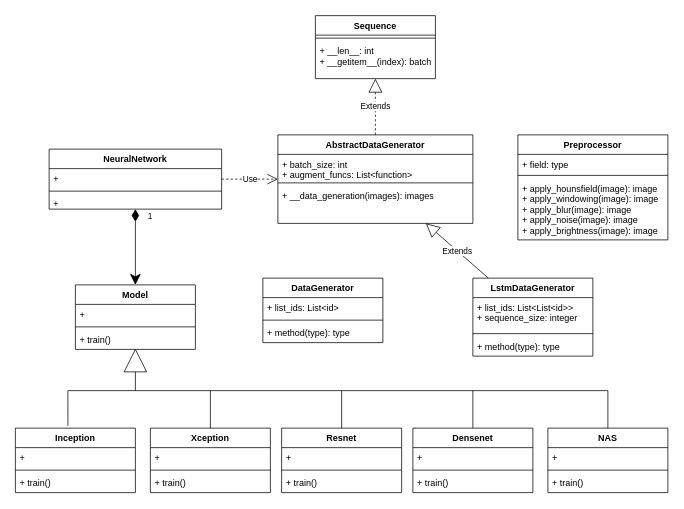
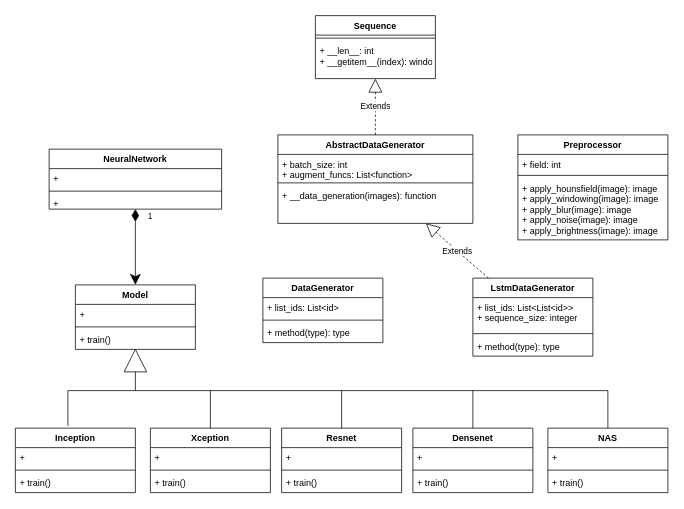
  <mxCell id="0" />
  <mxCell id="1" parent="0" />
  <mxCell id="2" value="Preprocessor" style="swimlane;fontStyle=1;align=center;verticalAlign=top;childLayout=stackLayout;horizontal=1;startSize=26;horizontalStack=0;resizeParent=1;resizeParentMax=0;resizeLast=0;collapsible=1;marginBottom=0;" vertex="1" parent="1"><mxGeometry x="690" y="179" width="200" height="140" as="geometry" /></mxCell>
- <mxCell id="3" value="+ field: type" style="text;strokeColor=none;fillColor=none;align=left;verticalAlign=top;spacingLeft=4;spacingRight=4;overflow=hidden;rotatable=0;points=[[0,0.5],[1,0.5]];portConstraint=eastwest;" vertex="1" parent="2"><mxGeometry y="26" width="200" height="24" as="geometry" /></mxCell>
+ <mxCell id="3" value="+ field: int" style="text;strokeColor=none;fillColor=none;align=left;verticalAlign=top;spacingLeft=4;spacingRight=4;overflow=hidden;rotatable=0;points=[[0,0.5],[1,0.5]];portConstraint=eastwest;" vertex="1" parent="2"><mxGeometry y="26" width="200" height="24" as="geometry" /></mxCell>
  <mxCell id="4" value="" style="line;strokeWidth=1;fillColor=none;align=left;verticalAlign=middle;spacingTop=-1;spacingLeft=3;spacingRight=3;rotatable=0;labelPosition=right;points=[];portConstraint=eastwest;" vertex="1" parent="2"><mxGeometry y="50" width="200" height="8" as="geometry" /></mxCell>
  <mxCell id="5" value="+ apply_hounsfield(image): image&#10;+ apply_windowing(image): image&#10;+ apply_blur(image): image&#10;+ apply_noise(image): image&#10;+ apply_brightness(image): image&#10;" style="text;strokeColor=none;fillColor=none;align=left;verticalAlign=top;spacingLeft=4;spacingRight=4;overflow=hidden;rotatable=0;points=[[0,0.5],[1,0.5]];portConstraint=eastwest;" vertex="1" parent="2"><mxGeometry y="58" width="200" height="82" as="geometry" /></mxCell>
  <mxCell id="6" value="DataGenerator" style="swimlane;fontStyle=1;align=center;verticalAlign=top;childLayout=stackLayout;horizontal=1;startSize=26;horizontalStack=0;resizeParent=1;resizeParentMax=0;resizeLast=0;collapsible=1;marginBottom=0;" vertex="1" parent="1"><mxGeometry x="350" y="370" width="160" height="86" as="geometry" /></mxCell>
  <mxCell id="7" value="+ list_ids: List&lt;id&gt;" style="text;strokeColor=none;fillColor=none;align=left;verticalAlign=top;spacingLeft=4;spacingRight=4;overflow=hidden;rotatable=0;points=[[0,0.5],[1,0.5]];portConstraint=eastwest;" vertex="1" parent="6"><mxGeometry y="26" width="160" height="26" as="geometry" /></mxCell>
  <mxCell id="8" value="" style="line;strokeWidth=1;fillColor=none;align=left;verticalAlign=middle;spacingTop=-1;spacingLeft=3;spacingRight=3;rotatable=0;labelPosition=right;points=[];portConstraint=eastwest;" vertex="1" parent="6"><mxGeometry y="52" width="160" height="8" as="geometry" /></mxCell>
  <mxCell id="9" value="+ method(type): type" style="text;strokeColor=none;fillColor=none;align=left;verticalAlign=top;spacingLeft=4;spacingRight=4;overflow=hidden;rotatable=0;points=[[0,0.5],[1,0.5]];portConstraint=eastwest;" vertex="1" parent="6"><mxGeometry y="60" width="160" height="26" as="geometry" /></mxCell>
  <mxCell id="10" value="LstmDataGenerator" style="swimlane;fontStyle=1;align=center;verticalAlign=top;childLayout=stackLayout;horizontal=1;startSize=26;horizontalStack=0;resizeParent=1;resizeParentMax=0;resizeLast=0;collapsible=1;marginBottom=0;" vertex="1" parent="1"><mxGeometry x="630" y="370" width="160" height="104" as="geometry" /></mxCell>
  <mxCell id="11" value="+ list_ids: List&lt;List&lt;id&gt;&gt;&#10;+ sequence_size: integer" style="text;strokeColor=none;fillColor=none;align=left;verticalAlign=top;spacingLeft=4;spacingRight=4;overflow=hidden;rotatable=0;points=[[0,0.5],[1,0.5]];portConstraint=eastwest;" vertex="1" parent="10"><mxGeometry y="26" width="160" height="44" as="geometry" /></mxCell>
  <mxCell id="12" value="" style="line;strokeWidth=1;fillColor=none;align=left;verticalAlign=middle;spacingTop=-1;spacingLeft=3;spacingRight=3;rotatable=0;labelPosition=right;points=[];portConstraint=eastwest;" vertex="1" parent="10"><mxGeometry y="70" width="160" height="8" as="geometry" /></mxCell>
  <mxCell id="13" value="+ method(type): type" style="text;strokeColor=none;fillColor=none;align=left;verticalAlign=top;spacingLeft=4;spacingRight=4;overflow=hidden;rotatable=0;points=[[0,0.5],[1,0.5]];portConstraint=eastwest;" vertex="1" parent="10"><mxGeometry y="78" width="160" height="26" as="geometry" /></mxCell>
- <mxCell id="14" value="Extends" style="endArrow=block;endSize=16;endFill=0;html=1;" edge="1" parent="1" source="10" target="19"><mxGeometry width="160" relative="1" as="geometry"><mxPoint x="100" y="360" as="sourcePoint" /><mxPoint x="264.424" y="292" as="targetPoint" /></mxGeometry></mxCell>
+ <mxCell id="14" value="Extends" style="endArrow=block;endSize=16;endFill=0;html=1;dashed=1;" edge="1" parent="1" source="10" target="19"><mxGeometry width="160" relative="1" as="geometry"><mxPoint x="100" y="360" as="sourcePoint" /><mxPoint x="264.424" y="292" as="targetPoint" /></mxGeometry></mxCell>
  <mxCell id="15" value="Sequence" style="swimlane;fontStyle=1;align=center;verticalAlign=top;childLayout=stackLayout;horizontal=1;startSize=26;horizontalStack=0;resizeParent=1;resizeParentMax=0;resizeLast=0;collapsible=1;marginBottom=0;" vertex="1" parent="1"><mxGeometry x="420" y="20" width="160" height="84" as="geometry" /></mxCell>
  <mxCell id="16" value="" style="line;strokeWidth=1;fillColor=none;align=left;verticalAlign=middle;spacingTop=-1;spacingLeft=3;spacingRight=3;rotatable=0;labelPosition=right;points=[];portConstraint=eastwest;" vertex="1" parent="15"><mxGeometry y="26" width="160" height="8" as="geometry" /></mxCell>
- <mxCell id="17" value="+ __len__: int&#10;+ __getitem__(index): batch" style="text;strokeColor=none;fillColor=none;align=left;verticalAlign=top;spacingLeft=4;spacingRight=4;overflow=hidden;rotatable=0;points=[[0,0.5],[1,0.5]];portConstraint=eastwest;" vertex="1" parent="15"><mxGeometry y="34" width="160" height="50" as="geometry" /></mxCell>
+ <mxCell id="17" value="+ __len__: int&#10;+ __getitem__(index): windowing" style="text;strokeColor=none;fillColor=none;align=left;verticalAlign=top;spacingLeft=4;spacingRight=4;overflow=hidden;rotatable=0;points=[[0,0.5],[1,0.5]];portConstraint=eastwest;" vertex="1" parent="15"><mxGeometry y="34" width="160" height="50" as="geometry" /></mxCell>
  <mxCell id="18" value="Extends" style="endArrow=block;endSize=16;endFill=0;html=1;dashed=1;" edge="1" parent="1" source="19" target="15"><mxGeometry width="160" relative="1" as="geometry"><mxPoint x="233.352" y="213" as="sourcePoint" /><mxPoint x="260" y="430" as="targetPoint" /></mxGeometry></mxCell>
  <mxCell id="19" value="AbstractDataGenerator" style="swimlane;fontStyle=1;align=center;verticalAlign=top;childLayout=stackLayout;horizontal=1;startSize=26;horizontalStack=0;resizeParent=1;resizeParentMax=0;resizeLast=0;collapsible=1;marginBottom=0;" vertex="1" parent="1"><mxGeometry x="370" y="179" width="260" height="118" as="geometry" /></mxCell>
  <mxCell id="20" value="+ batch_size: int&#10;+ augment_funcs: List&lt;function&gt;" style="text;strokeColor=none;fillColor=none;align=left;verticalAlign=top;spacingLeft=4;spacingRight=4;overflow=hidden;rotatable=0;points=[[0,0.5],[1,0.5]];portConstraint=eastwest;" vertex="1" parent="19"><mxGeometry y="26" width="260" height="34" as="geometry" /></mxCell>
  <mxCell id="21" value="" style="line;strokeWidth=1;fillColor=none;align=left;verticalAlign=middle;spacingTop=-1;spacingLeft=3;spacingRight=3;rotatable=0;labelPosition=right;points=[];portConstraint=eastwest;" vertex="1" parent="19"><mxGeometry y="60" width="260" height="8" as="geometry" /></mxCell>
- <mxCell id="22" value="+ __data_generation(images): images" style="text;strokeColor=none;fillColor=none;align=left;verticalAlign=top;spacingLeft=4;spacingRight=4;overflow=hidden;rotatable=0;points=[[0,0.5],[1,0.5]];portConstraint=eastwest;" vertex="1" parent="19"><mxGeometry y="68" width="260" height="50" as="geometry" /></mxCell>
+ <mxCell id="22" value="+ __data_generation(images): function" style="text;strokeColor=none;fillColor=none;align=left;verticalAlign=top;spacingLeft=4;spacingRight=4;overflow=hidden;rotatable=0;points=[[0,0.5],[1,0.5]];portConstraint=eastwest;" vertex="1" parent="19"><mxGeometry y="68" width="260" height="50" as="geometry" /></mxCell>
  <mxCell id="23" value="NeuralNetwork" style="swimlane;fontStyle=1;align=center;verticalAlign=top;childLayout=stackLayout;horizontal=1;startSize=26;horizontalStack=0;resizeParent=1;resizeParentMax=0;resizeLast=0;collapsible=1;marginBottom=0;" vertex="1" parent="1"><mxGeometry x="65" y="198" width="230" height="80" as="geometry" /></mxCell>
  <mxCell id="24" value="+" style="text;strokeColor=none;fillColor=none;align=left;verticalAlign=top;spacingLeft=4;spacingRight=4;overflow=hidden;rotatable=0;points=[[0,0.5],[1,0.5]];portConstraint=eastwest;" vertex="1" parent="23"><mxGeometry y="26" width="230" height="26" as="geometry" /></mxCell>
  <mxCell id="25" value="" style="line;strokeWidth=1;fillColor=none;align=left;verticalAlign=middle;spacingTop=-1;spacingLeft=3;spacingRight=3;rotatable=0;labelPosition=right;points=[];portConstraint=eastwest;" vertex="1" parent="23"><mxGeometry y="52" width="230" height="8" as="geometry" /></mxCell>
  <mxCell id="26" value="+" style="text;strokeColor=none;fillColor=none;align=left;verticalAlign=top;spacingLeft=4;spacingRight=4;overflow=hidden;rotatable=0;points=[[0,0.5],[1,0.5]];portConstraint=eastwest;" vertex="1" parent="23"><mxGeometry y="60" width="230" height="20" as="geometry" /></mxCell>
  <mxCell id="27" value="Model" style="swimlane;fontStyle=1;align=center;verticalAlign=top;childLayout=stackLayout;horizontal=1;startSize=26;horizontalStack=0;resizeParent=1;resizeParentMax=0;resizeLast=0;collapsible=1;marginBottom=0;" vertex="1" parent="1"><mxGeometry x="100" y="379" width="160" height="86" as="geometry" /></mxCell>
  <mxCell id="28" value="+ " style="text;strokeColor=none;fillColor=none;align=left;verticalAlign=top;spacingLeft=4;spacingRight=4;overflow=hidden;rotatable=0;points=[[0,0.5],[1,0.5]];portConstraint=eastwest;" vertex="1" parent="27"><mxGeometry y="26" width="160" height="26" as="geometry" /></mxCell>
  <mxCell id="29" value="" style="line;strokeWidth=1;fillColor=none;align=left;verticalAlign=middle;spacingTop=-1;spacingLeft=3;spacingRight=3;rotatable=0;labelPosition=right;points=[];portConstraint=eastwest;" vertex="1" parent="27"><mxGeometry y="52" width="160" height="8" as="geometry" /></mxCell>
  <mxCell id="30" value="+ train()" style="text;strokeColor=none;fillColor=none;align=left;verticalAlign=top;spacingLeft=4;spacingRight=4;overflow=hidden;rotatable=0;points=[[0,0.5],[1,0.5]];portConstraint=eastwest;" vertex="1" parent="27"><mxGeometry y="60" width="160" height="26" as="geometry" /></mxCell>
  <mxCell id="31" value="1" style="endArrow=classic;html=1;endSize=12;startArrow=diamondThin;startSize=14;startFill=1;edgeStyle=orthogonalEdgeStyle;align=left;verticalAlign=bottom;" edge="1" parent="1" source="23" target="27"><mxGeometry x="-0.65" y="15" relative="1" as="geometry"><mxPoint x="100" y="520" as="sourcePoint" /><mxPoint x="260" y="520" as="targetPoint" /><mxPoint as="offset" /></mxGeometry></mxCell>
  <mxCell id="32" value="Inception" style="swimlane;fontStyle=1;align=center;verticalAlign=top;childLayout=stackLayout;horizontal=1;startSize=26;horizontalStack=0;resizeParent=1;resizeParentMax=0;resizeLast=0;collapsible=1;marginBottom=0;" vertex="1" parent="1"><mxGeometry x="20" y="570" width="160" height="86" as="geometry" /></mxCell>
  <mxCell id="33" value="+" style="text;strokeColor=none;fillColor=none;align=left;verticalAlign=top;spacingLeft=4;spacingRight=4;overflow=hidden;rotatable=0;points=[[0,0.5],[1,0.5]];portConstraint=eastwest;" vertex="1" parent="32"><mxGeometry y="26" width="160" height="26" as="geometry" /></mxCell>
  <mxCell id="34" value="" style="line;strokeWidth=1;fillColor=none;align=left;verticalAlign=middle;spacingTop=-1;spacingLeft=3;spacingRight=3;rotatable=0;labelPosition=right;points=[];portConstraint=eastwest;" vertex="1" parent="32"><mxGeometry y="52" width="160" height="8" as="geometry" /></mxCell>
  <mxCell id="35" value="+ train()" style="text;strokeColor=none;fillColor=none;align=left;verticalAlign=top;spacingLeft=4;spacingRight=4;overflow=hidden;rotatable=0;points=[[0,0.5],[1,0.5]];portConstraint=eastwest;" vertex="1" parent="32"><mxGeometry y="60" width="160" height="26" as="geometry" /></mxCell>
  <mxCell id="36" value="Xception" style="swimlane;fontStyle=1;align=center;verticalAlign=top;childLayout=stackLayout;horizontal=1;startSize=26;horizontalStack=0;resizeParent=1;resizeParentMax=0;resizeLast=0;collapsible=1;marginBottom=0;" vertex="1" parent="1"><mxGeometry x="200" y="570" width="160" height="86" as="geometry" /></mxCell>
  <mxCell id="37" value="+" style="text;strokeColor=none;fillColor=none;align=left;verticalAlign=top;spacingLeft=4;spacingRight=4;overflow=hidden;rotatable=0;points=[[0,0.5],[1,0.5]];portConstraint=eastwest;" vertex="1" parent="36"><mxGeometry y="26" width="160" height="26" as="geometry" /></mxCell>
  <mxCell id="38" value="" style="line;strokeWidth=1;fillColor=none;align=left;verticalAlign=middle;spacingTop=-1;spacingLeft=3;spacingRight=3;rotatable=0;labelPosition=right;points=[];portConstraint=eastwest;" vertex="1" parent="36"><mxGeometry y="52" width="160" height="8" as="geometry" /></mxCell>
  <mxCell id="39" value="+ train()" style="text;strokeColor=none;fillColor=none;align=left;verticalAlign=top;spacingLeft=4;spacingRight=4;overflow=hidden;rotatable=0;points=[[0,0.5],[1,0.5]];portConstraint=eastwest;" vertex="1" parent="36"><mxGeometry y="60" width="160" height="26" as="geometry" /></mxCell>
  <mxCell id="40" value="Resnet" style="swimlane;fontStyle=1;align=center;verticalAlign=top;childLayout=stackLayout;horizontal=1;startSize=26;horizontalStack=0;resizeParent=1;resizeParentMax=0;resizeLast=0;collapsible=1;marginBottom=0;" vertex="1" parent="1"><mxGeometry x="375" y="570" width="160" height="86" as="geometry" /></mxCell>
  <mxCell id="41" value="+" style="text;strokeColor=none;fillColor=none;align=left;verticalAlign=top;spacingLeft=4;spacingRight=4;overflow=hidden;rotatable=0;points=[[0,0.5],[1,0.5]];portConstraint=eastwest;" vertex="1" parent="40"><mxGeometry y="26" width="160" height="26" as="geometry" /></mxCell>
  <mxCell id="42" value="" style="line;strokeWidth=1;fillColor=none;align=left;verticalAlign=middle;spacingTop=-1;spacingLeft=3;spacingRight=3;rotatable=0;labelPosition=right;points=[];portConstraint=eastwest;" vertex="1" parent="40"><mxGeometry y="52" width="160" height="8" as="geometry" /></mxCell>
  <mxCell id="43" value="+ train()" style="text;strokeColor=none;fillColor=none;align=left;verticalAlign=top;spacingLeft=4;spacingRight=4;overflow=hidden;rotatable=0;points=[[0,0.5],[1,0.5]];portConstraint=eastwest;" vertex="1" parent="40"><mxGeometry y="60" width="160" height="26" as="geometry" /></mxCell>
  <mxCell id="44" value="Densenet" style="swimlane;fontStyle=1;align=center;verticalAlign=top;childLayout=stackLayout;horizontal=1;startSize=26;horizontalStack=0;resizeParent=1;resizeParentMax=0;resizeLast=0;collapsible=1;marginBottom=0;" vertex="1" parent="1"><mxGeometry x="550" y="570" width="160" height="86" as="geometry" /></mxCell>
  <mxCell id="45" value="+" style="text;strokeColor=none;fillColor=none;align=left;verticalAlign=top;spacingLeft=4;spacingRight=4;overflow=hidden;rotatable=0;points=[[0,0.5],[1,0.5]];portConstraint=eastwest;" vertex="1" parent="44"><mxGeometry y="26" width="160" height="26" as="geometry" /></mxCell>
  <mxCell id="46" value="" style="line;strokeWidth=1;fillColor=none;align=left;verticalAlign=middle;spacingTop=-1;spacingLeft=3;spacingRight=3;rotatable=0;labelPosition=right;points=[];portConstraint=eastwest;" vertex="1" parent="44"><mxGeometry y="52" width="160" height="8" as="geometry" /></mxCell>
  <mxCell id="47" value="+ train()" style="text;strokeColor=none;fillColor=none;align=left;verticalAlign=top;spacingLeft=4;spacingRight=4;overflow=hidden;rotatable=0;points=[[0,0.5],[1,0.5]];portConstraint=eastwest;" vertex="1" parent="44"><mxGeometry y="60" width="160" height="26" as="geometry" /></mxCell>
  <mxCell id="48" value="NAS" style="swimlane;fontStyle=1;align=center;verticalAlign=top;childLayout=stackLayout;horizontal=1;startSize=26;horizontalStack=0;resizeParent=1;resizeParentMax=0;resizeLast=0;collapsible=1;marginBottom=0;" vertex="1" parent="1"><mxGeometry x="730" y="570" width="160" height="86" as="geometry" /></mxCell>
  <mxCell id="49" value="+" style="text;strokeColor=none;fillColor=none;align=left;verticalAlign=top;spacingLeft=4;spacingRight=4;overflow=hidden;rotatable=0;points=[[0,0.5],[1,0.5]];portConstraint=eastwest;" vertex="1" parent="48"><mxGeometry y="26" width="160" height="26" as="geometry" /></mxCell>
  <mxCell id="50" value="" style="line;strokeWidth=1;fillColor=none;align=left;verticalAlign=middle;spacingTop=-1;spacingLeft=3;spacingRight=3;rotatable=0;labelPosition=right;points=[];portConstraint=eastwest;" vertex="1" parent="48"><mxGeometry y="52" width="160" height="8" as="geometry" /></mxCell>
  <mxCell id="51" value="+ train()" style="text;strokeColor=none;fillColor=none;align=left;verticalAlign=top;spacingLeft=4;spacingRight=4;overflow=hidden;rotatable=0;points=[[0,0.5],[1,0.5]];portConstraint=eastwest;" vertex="1" parent="48"><mxGeometry y="60" width="160" height="26" as="geometry" /></mxCell>
  <mxCell id="52" value="" style="verticalLabelPosition=bottom;verticalAlign=top;html=1;shape=mxgraph.basic.acute_triangle;dx=0.5;" vertex="1" parent="1"><mxGeometry x="165" y="465" width="30" height="30" as="geometry" /></mxCell>
  <mxCell id="53" value="" style="endArrow=none;html=1;exitX=0.438;exitY=-0.035;exitDx=0;exitDy=0;exitPerimeter=0;" edge="1" parent="1" source="32"><mxGeometry width="50" height="50" relative="1" as="geometry"><mxPoint x="20" y="730" as="sourcePoint" /><mxPoint y="520" as="targetPoint" x="90" /></mxGeometry></mxCell>
  <mxCell id="54" value="" style="endArrow=none;html=1;" edge="1" parent="1"><mxGeometry width="50" height="50" relative="1" as="geometry"><mxPoint y="520" as="sourcePoint" x="90" /><mxPoint x="810" y="520" as="targetPoint" /></mxGeometry></mxCell>
  <mxCell id="55" value="" style="endArrow=none;html=1;entryX=0.5;entryY=1;entryDx=0;entryDy=0;entryPerimeter=0;" edge="1" parent="1" target="52"><mxGeometry width="50" height="50" relative="1" as="geometry"><mxPoint x="180" y="520" as="sourcePoint" /><mxPoint y="700" as="targetPoint" x="90" /></mxGeometry></mxCell>
  <mxCell id="56" value="" style="endArrow=none;html=1;" edge="1" parent="1" source="36"><mxGeometry width="50" height="50" relative="1" as="geometry"><mxPoint x="50" y="760" as="sourcePoint" /><mxPoint x="280" y="520" as="targetPoint" /></mxGeometry></mxCell>
  <mxCell id="57" value="" style="endArrow=none;html=1;" edge="1" parent="1" target="40"><mxGeometry width="50" height="50" relative="1" as="geometry"><mxPoint x="455" y="520" as="sourcePoint" /><mxPoint x="110" y="720" as="targetPoint" /></mxGeometry></mxCell>
  <mxCell id="58" value="" style="endArrow=none;html=1;" edge="1" parent="1" target="44"><mxGeometry width="50" height="50" relative="1" as="geometry"><mxPoint x="630" y="520" as="sourcePoint" /><mxPoint x="120" y="730" as="targetPoint" /></mxGeometry></mxCell>
  <mxCell id="59" value="" style="endArrow=none;html=1;" edge="1" parent="1" source="48"><mxGeometry width="50" height="50" relative="1" as="geometry"><mxPoint x="80" y="790" as="sourcePoint" /><mxPoint x="810" y="520" as="targetPoint" /></mxGeometry></mxCell>
- <mxCell id="60" value="Use" style="endArrow=open;endSize=12;dashed=1;html=1;" edge="1" parent="1" source="23" target="19"><mxGeometry width="160" relative="1" as="geometry"><mxPoint x="20" y="680" as="sourcePoint" /><mxPoint x="180" y="680" as="targetPoint" /></mxGeometry></mxCell>
